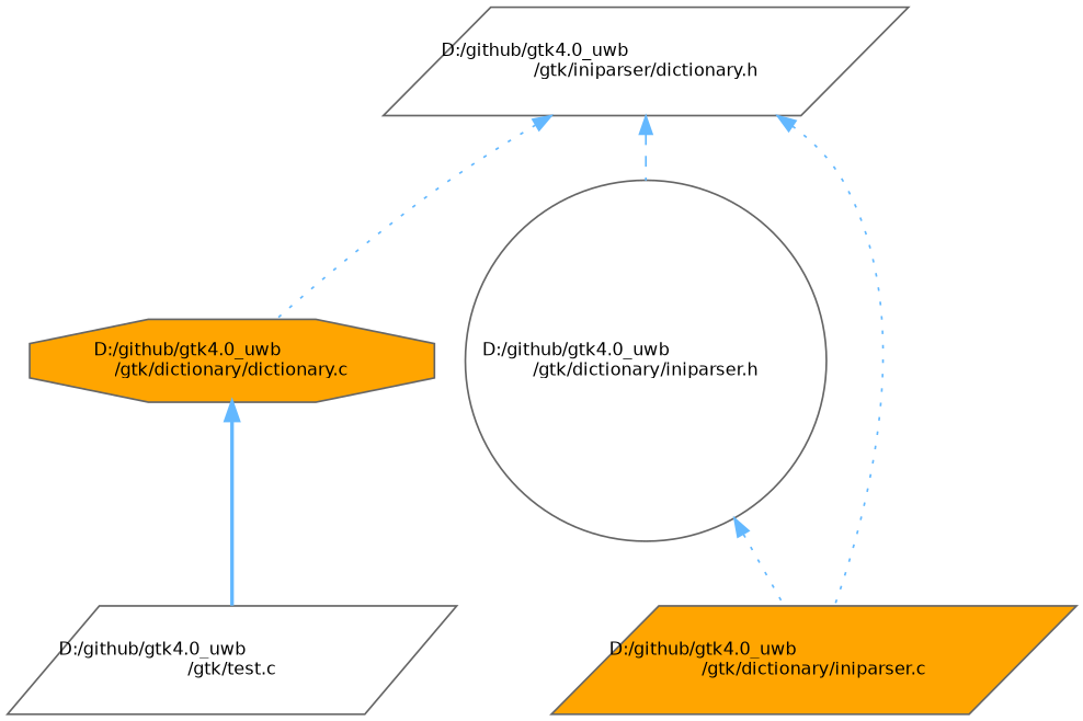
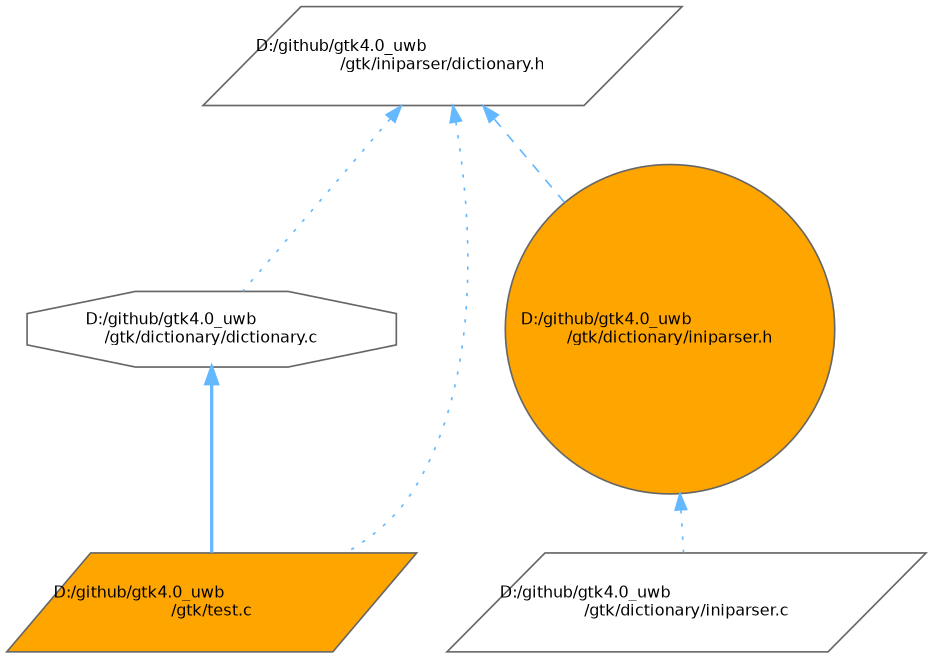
  digraph {
    node [color=grey40 fillcolor=white fontname=Helvetica fontsize=10 shape=parallelogram style=filled]
    edge [color=steelblue1 dir=back fontname=Helvetica fontsize=10 labelfontname=Helvetica labelfontsize=10 style=dotted]
    n1 [color=gray40 fontcolor=black height=0.2 label="D:/github/gtk4.0_uwb\l/gtk/iniparser/dictionary.h" width=0.4]
-   n2 [fillcolor=orange height=0.2 label="D:/github/gtk4.0_uwb\l/gtk/dictionary/dictionary.c" shape=octagon width=0.4]
-   n3 [height=0.2 label="D:/github/gtk4.0_uwb\l/gtk/dictionary/iniparser.h" shape=circle width=0.4]
-   n4 [height=0.2 label="D:/github/gtk4.0_uwb\l/gtk/test.c" width=0.4]
-   n5 [fillcolor=orange height=0.2 label="D:/github/gtk4.0_uwb\l/gtk/dictionary/iniparser.c" width=0.4]
+   n2 [height=0.2 label="D:/github/gtk4.0_uwb\l/gtk/dictionary/dictionary.c" shape=octagon width=0.4]
+   n3 [fillcolor=orange height=0.2 label="D:/github/gtk4.0_uwb\l/gtk/dictionary/iniparser.h" shape=circle width=0.4]
+   n4 [fillcolor=orange height=0.2 label="D:/github/gtk4.0_uwb\l/gtk/test.c" width=0.4]
+   n5 [height=0.2 label="D:/github/gtk4.0_uwb\l/gtk/dictionary/iniparser.c" width=0.4]
    n1 -> n2
    n1 -> n3 [style=dashed]
-   n1 -> n5
+   n1 -> n4
    n2 -> n4 [style=bold]
    n3 -> n5
  }
